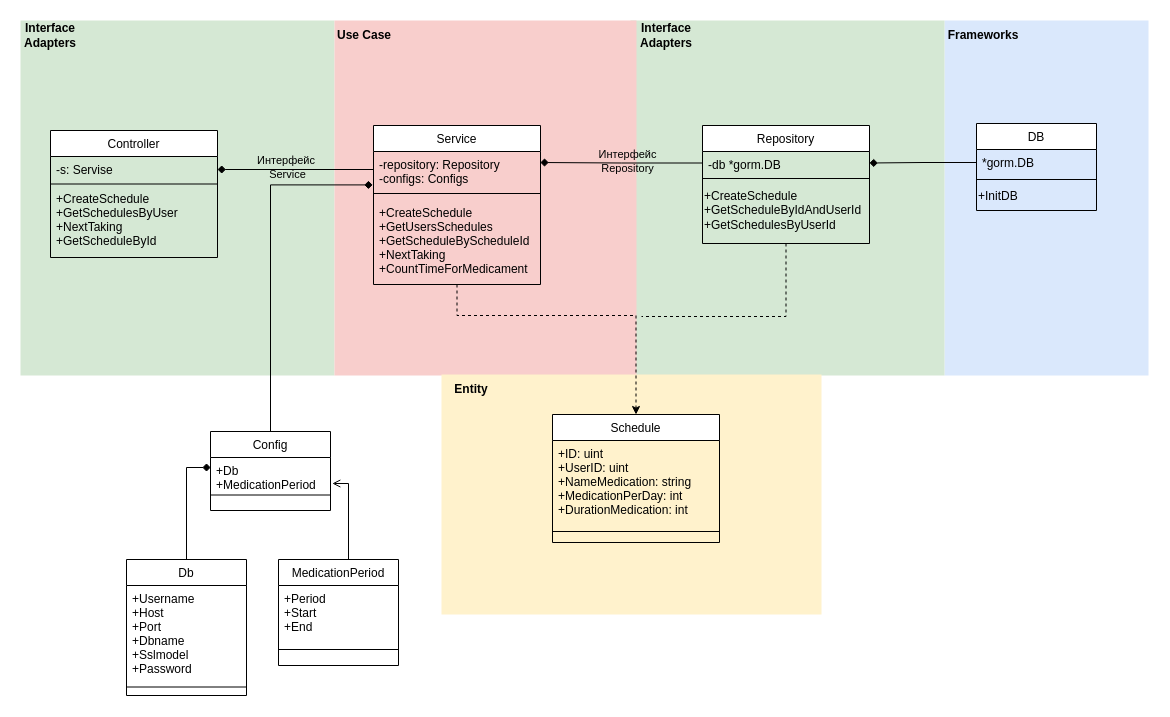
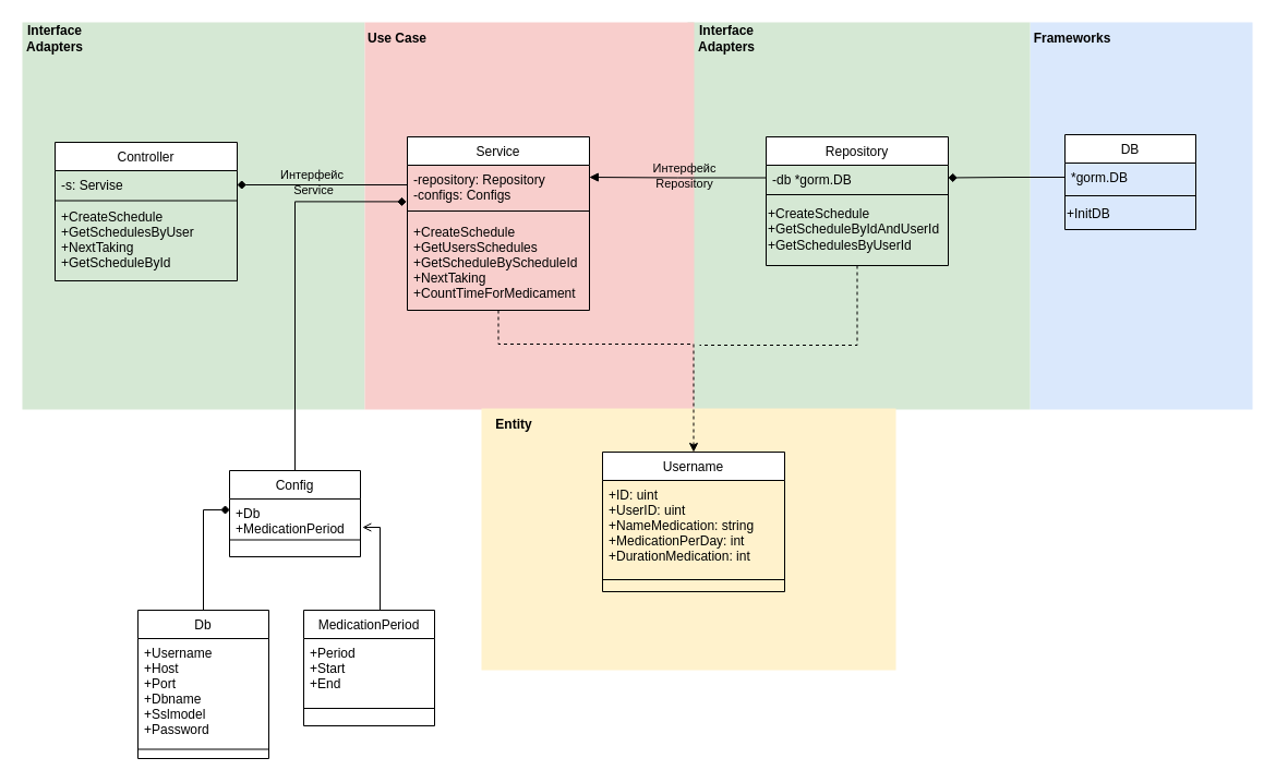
  <mxCell id="0" />
  <mxCell id="1" parent="0" />
  <mxCell id="2" value="" style="rounded=0;whiteSpace=wrap;html=1;fillColor=#dae8fc;strokeColor=none;" parent="1" vertex="1"><mxGeometry x="944" width="204" height="355" as="geometry" y="20" /></mxCell>
  <mxCell id="3" value="DB" style="swimlane;fontStyle=0;align=center;verticalAlign=top;childLayout=stackLayout;horizontal=1;startSize=26;horizontalStack=0;resizeParent=1;resizeLast=0;collapsible=1;marginBottom=0;rounded=0;shadow=0;strokeWidth=1;labelBackgroundColor=none;" parent="1" vertex="1"><mxGeometry x="976" y="123" width="120" height="87" as="geometry"><mxRectangle x="340" y="380" width="170" height="26" as="alternateBounds" /></mxGeometry></mxCell>
  <mxCell id="4" value="*gorm.DB" style="text;align=left;verticalAlign=top;spacingLeft=4;spacingRight=4;overflow=hidden;rotatable=0;points=[[0,0.5],[1,0.5]];portConstraint=eastwest;labelBackgroundColor=none;rounded=0;" parent="3" vertex="1"><mxGeometry y="26" width="120" height="26" as="geometry" /></mxCell>
  <mxCell id="5" value="" style="line;html=1;strokeWidth=1;align=left;verticalAlign=middle;spacingTop=-1;spacingLeft=3;spacingRight=3;rotatable=0;labelPosition=right;points=[];portConstraint=eastwest;labelBackgroundColor=none;rounded=0;" parent="3" vertex="1"><mxGeometry y="52" width="120" height="8" as="geometry" /></mxCell>
  <mxCell id="6" value="+InitDB" style="text;html=1;align=left;verticalAlign=middle;resizable=0;points=[];autosize=1;strokeColor=none;fillColor=none;labelBackgroundColor=none;rounded=0;" parent="3" vertex="1"><mxGeometry y="60" width="120" height="26" as="geometry" /></mxCell>
  <mxCell id="7" value="" style="rounded=0;whiteSpace=wrap;html=1;strokeColor=none;fillColor=#d5e8d4;" parent="1" vertex="1"><mxGeometry x="630" width="314" height="355" as="geometry" y="20" /></mxCell>
  <mxCell id="8" value="" style="rounded=0;whiteSpace=wrap;html=1;strokeColor=none;fillColor=#d5e8d4;" parent="1" vertex="1"><mxGeometry width="314" height="355" as="geometry" x="20" y="20" /></mxCell>
  <mxCell id="9" value="" style="rounded=0;whiteSpace=wrap;html=1;fillColor=#f8cecc;strokeColor=none;" parent="1" vertex="1"><mxGeometry x="334" width="302" height="355" as="geometry" y="20" /></mxCell>
  <mxCell id="10" value="" style="rounded=0;whiteSpace=wrap;html=1;strokeWidth=2;strokeColor=none;fillStyle=auto;fillColor=#fff2cc;" parent="1" vertex="1"><mxGeometry x="441" y="374" width="380" height="240" as="geometry" /></mxCell>
  <mxCell id="11" style="edgeStyle=orthogonalEdgeStyle;rounded=0;orthogonalLoop=1;jettySize=auto;html=1;endArrow=none;startFill=0;dashed=1;labelBackgroundColor=none;fontColor=default;exitX=0.5;exitY=1;exitDx=0;exitDy=0;" parent="1" source="12" edge="1"><mxGeometry relative="1" as="geometry"><mxPoint x="641" y="316" as="targetPoint" /><mxPoint x="743.3" y="278" as="sourcePoint" /><Array as="points"><mxPoint x="786" y="316" /></Array></mxGeometry></mxCell>
  <mxCell id="12" value="Repository" style="swimlane;fontStyle=0;align=center;verticalAlign=top;childLayout=stackLayout;horizontal=1;startSize=26;horizontalStack=0;resizeParent=1;resizeLast=0;collapsible=1;marginBottom=0;rounded=0;shadow=0;strokeWidth=1;labelBackgroundColor=none;" parent="1" vertex="1"><mxGeometry x="702" y="125" width="167" height="118" as="geometry"><mxRectangle x="230" y="140" width="160" height="26" as="alternateBounds" /></mxGeometry></mxCell>
  <mxCell id="13" value="-db *gorm.DB" style="text;align=left;verticalAlign=top;spacingLeft=4;spacingRight=4;overflow=hidden;rotatable=0;points=[[0,0.5],[1,0.5]];portConstraint=eastwest;labelBackgroundColor=none;rounded=0;" parent="12" vertex="1"><mxGeometry y="26" width="167" height="23" as="geometry" /></mxCell>
  <mxCell id="14" value="" style="line;html=1;strokeWidth=1;align=left;verticalAlign=middle;spacingTop=-1;spacingLeft=3;spacingRight=3;rotatable=0;labelPosition=right;points=[];portConstraint=eastwest;labelBackgroundColor=none;rounded=0;" parent="12" vertex="1"><mxGeometry y="49" width="167" height="8" as="geometry" /></mxCell>
  <mxCell id="15" value="+CreateSchedule&lt;br&gt;+GetScheduleByIdAndUserId&lt;div&gt;+GetSchedulesByUserId&lt;/div&gt;" style="text;html=1;align=left;verticalAlign=middle;resizable=0;points=[];autosize=1;strokeColor=none;fillColor=none;labelBackgroundColor=none;rounded=0;" parent="12" vertex="1"><mxGeometry y="57" width="167" height="55" as="geometry" /></mxCell>
  <mxCell id="16" value="Controller" style="swimlane;fontStyle=0;align=center;verticalAlign=top;childLayout=stackLayout;horizontal=1;startSize=26;horizontalStack=0;resizeParent=1;resizeLast=0;collapsible=1;marginBottom=0;rounded=0;shadow=0;strokeWidth=1;labelBackgroundColor=none;" parent="1" vertex="1"><mxGeometry x="50" y="130" width="167" height="127" as="geometry"><mxRectangle x="130" y="380" width="160" height="26" as="alternateBounds" /></mxGeometry></mxCell>
  <mxCell id="17" value="-s: Servise" style="text;align=left;verticalAlign=top;spacingLeft=4;spacingRight=4;overflow=hidden;rotatable=0;points=[[0,0.5],[1,0.5]];portConstraint=eastwest;labelBackgroundColor=none;rounded=0;" parent="16" vertex="1"><mxGeometry y="26" width="167" height="26" as="geometry" /></mxCell>
  <mxCell id="18" value="" style="line;html=1;strokeWidth=1;align=left;verticalAlign=middle;spacingTop=-1;spacingLeft=3;spacingRight=3;rotatable=0;labelPosition=right;points=[];portConstraint=eastwest;labelBackgroundColor=none;rounded=0;" parent="16" vertex="1"><mxGeometry y="52" width="167" height="3" as="geometry" /></mxCell>
  <mxCell id="19" value="+CreateSchedule&#10;+GetSchedulesByUser&#10;+NextTaking &#10;+GetScheduleById" style="text;align=left;verticalAlign=top;spacingLeft=4;spacingRight=4;overflow=hidden;rotatable=0;points=[[0,0.5],[1,0.5]];portConstraint=eastwest;fontStyle=0;labelBackgroundColor=none;rounded=0;" parent="16" vertex="1"><mxGeometry y="55" width="167" height="69" as="geometry" /></mxCell>
  <mxCell id="20" value="Service" style="swimlane;fontStyle=0;align=center;verticalAlign=top;childLayout=stackLayout;horizontal=1;startSize=26;horizontalStack=0;resizeParent=1;resizeLast=0;collapsible=1;marginBottom=0;rounded=0;shadow=0;strokeWidth=1;labelBackgroundColor=none;" parent="1" vertex="1"><mxGeometry x="373" y="125" width="167" height="159" as="geometry"><mxRectangle x="550" y="140" width="160" height="26" as="alternateBounds" /></mxGeometry></mxCell>
  <mxCell id="21" value="-repository: Repository&#10;-configs: Configs" style="text;align=left;verticalAlign=top;spacingLeft=4;spacingRight=4;overflow=hidden;rotatable=0;points=[[0,0.5],[1,0.5]];portConstraint=eastwest;labelBackgroundColor=none;rounded=0;" parent="20" vertex="1"><mxGeometry y="26" width="167" height="36" as="geometry" /></mxCell>
  <mxCell id="22" value="" style="line;html=1;strokeWidth=1;align=left;verticalAlign=middle;spacingTop=-1;spacingLeft=3;spacingRight=3;rotatable=0;labelPosition=right;points=[];portConstraint=eastwest;labelBackgroundColor=none;rounded=0;" parent="20" vertex="1"><mxGeometry y="62" width="167" height="12" as="geometry" /></mxCell>
  <mxCell id="23" value="+CreateSchedule&#10;+GetUsersSchedules&#10;+GetScheduleByScheduleId&#10;+NextTaking&#10;+CountTimeForMedicament" style="text;align=left;verticalAlign=top;spacingLeft=4;spacingRight=4;overflow=hidden;rotatable=0;points=[[0,0.5],[1,0.5]];portConstraint=eastwest;labelBackgroundColor=none;rounded=0;" parent="20" vertex="1"><mxGeometry y="74" width="167" height="76" as="geometry" /></mxCell>
- <mxCell id="24" value="Schedule" style="swimlane;fontStyle=0;align=center;verticalAlign=top;childLayout=stackLayout;horizontal=1;startSize=26;horizontalStack=0;resizeParent=1;resizeLast=0;collapsible=1;marginBottom=0;rounded=0;shadow=0;strokeWidth=1;labelBackgroundColor=default;swimlaneLine=1;glass=0;fillStyle=auto;labelBorderColor=none;" parent="1" vertex="1"><mxGeometry x="552" y="414" width="167" height="128" as="geometry"><mxRectangle x="556" y="391" width="160" height="26" as="alternateBounds" /></mxGeometry></mxCell>
+ <mxCell id="24" value="Username" style="swimlane;fontStyle=0;align=center;verticalAlign=top;childLayout=stackLayout;horizontal=1;startSize=26;horizontalStack=0;resizeParent=1;resizeLast=0;collapsible=1;marginBottom=0;rounded=0;shadow=0;strokeWidth=1;labelBackgroundColor=default;swimlaneLine=1;glass=0;fillStyle=auto;labelBorderColor=none;" parent="1" vertex="1"><mxGeometry x="552" y="414" width="167" height="128" as="geometry"><mxRectangle x="556" y="391" width="160" height="26" as="alternateBounds" /></mxGeometry></mxCell>
  <mxCell id="25" value="+ID: uint&#10;+UserID: uint   &#10;+NameMedication: string  &#10;+MedicationPerDay: int &#10;+DurationMedication: int" style="text;align=left;verticalAlign=top;spacingLeft=4;spacingRight=4;overflow=hidden;rotatable=0;points=[[0,0.5],[1,0.5]];portConstraint=eastwest;labelBackgroundColor=none;rounded=0;" parent="24" vertex="1"><mxGeometry y="26" width="167" height="80" as="geometry" /></mxCell>
  <mxCell id="26" value="" style="line;html=1;strokeWidth=1;align=left;verticalAlign=middle;spacingTop=-1;spacingLeft=3;spacingRight=3;rotatable=0;labelPosition=right;points=[];portConstraint=eastwest;labelBackgroundColor=none;rounded=0;textShadow=0;labelBorderColor=none;" parent="24" vertex="1"><mxGeometry y="106" width="167" height="22" as="geometry" /></mxCell>
  <mxCell id="27" style="edgeStyle=orthogonalEdgeStyle;rounded=0;orthogonalLoop=1;jettySize=auto;html=1;entryX=0.5;entryY=0;entryDx=0;entryDy=0;dashed=1;labelBackgroundColor=none;fontColor=default;exitX=0.5;exitY=1;exitDx=0;exitDy=0;" parent="1" source="20" target="24" edge="1"><mxGeometry relative="1" as="geometry"><mxPoint x="419" y="275" as="sourcePoint" /><Array as="points"><mxPoint x="457" y="315" /><mxPoint x="636" y="315" /></Array></mxGeometry></mxCell>
  <mxCell id="28" value="Config" style="swimlane;fontStyle=0;align=center;verticalAlign=top;childLayout=stackLayout;horizontal=1;startSize=26;horizontalStack=0;resizeParent=1;resizeLast=0;collapsible=1;marginBottom=0;rounded=0;shadow=0;strokeWidth=1;labelBackgroundColor=none;" parent="1" vertex="1"><mxGeometry x="210" y="431" width="120" height="79" as="geometry"><mxRectangle x="230" y="140" width="160" height="26" as="alternateBounds" /></mxGeometry></mxCell>
  <mxCell id="29" value="+Db&#10;+MedicationPeriod" style="text;align=left;verticalAlign=top;spacingLeft=4;spacingRight=4;overflow=hidden;rotatable=0;points=[[0,0.5],[1,0.5]];portConstraint=eastwest;labelBackgroundColor=none;rounded=0;" parent="28" vertex="1"><mxGeometry y="26" width="120" height="36" as="geometry" /></mxCell>
  <mxCell id="30" value="" style="line;html=1;strokeWidth=1;align=left;verticalAlign=middle;spacingTop=-1;spacingLeft=3;spacingRight=3;rotatable=0;labelPosition=right;points=[];portConstraint=eastwest;labelBackgroundColor=none;rounded=0;" parent="28" vertex="1"><mxGeometry y="62" width="120" height="3" as="geometry" /></mxCell>
  <mxCell id="31" value="Db" style="swimlane;fontStyle=0;align=center;verticalAlign=top;childLayout=stackLayout;horizontal=1;startSize=26;horizontalStack=0;resizeParent=1;resizeLast=0;collapsible=1;marginBottom=0;rounded=0;shadow=0;strokeWidth=1;labelBackgroundColor=none;" parent="1" vertex="1"><mxGeometry x="126" y="559" width="120" height="136" as="geometry"><mxRectangle x="230" y="140" width="160" height="26" as="alternateBounds" /></mxGeometry></mxCell>
  <mxCell id="32" value="+Username &#10;+Host     &#10;+Port     &#10;+Dbname   &#10;+Sslmodel &#10;+Password " style="text;align=left;verticalAlign=top;spacingLeft=4;spacingRight=4;overflow=hidden;rotatable=0;points=[[0,0.5],[1,0.5]];portConstraint=eastwest;labelBackgroundColor=none;rounded=0;" parent="31" vertex="1"><mxGeometry y="26" width="120" height="97" as="geometry" /></mxCell>
  <mxCell id="33" value="" style="line;html=1;strokeWidth=1;align=left;verticalAlign=middle;spacingTop=-1;spacingLeft=3;spacingRight=3;rotatable=0;labelPosition=right;points=[];portConstraint=eastwest;labelBackgroundColor=none;rounded=0;" parent="31" vertex="1"><mxGeometry y="123" width="120" height="9" as="geometry" /></mxCell>
  <mxCell id="34" value="MedicationPeriod" style="swimlane;fontStyle=0;align=center;verticalAlign=top;childLayout=stackLayout;horizontal=1;startSize=26;horizontalStack=0;resizeParent=1;resizeLast=0;collapsible=1;marginBottom=0;rounded=0;shadow=0;strokeWidth=1;labelBackgroundColor=none;" parent="1" vertex="1"><mxGeometry x="278" y="559" width="120" height="106" as="geometry"><mxRectangle x="230" y="140" width="160" height="26" as="alternateBounds" /></mxGeometry></mxCell>
  <mxCell id="35" value="+Period &#10;+Start   &#10;+End  &#10;&#10;" style="text;align=left;verticalAlign=top;spacingLeft=4;spacingRight=4;overflow=hidden;rotatable=0;points=[[0,0.5],[1,0.5]];portConstraint=eastwest;labelBackgroundColor=none;rounded=0;" parent="34" vertex="1"><mxGeometry y="26" width="120" height="53" as="geometry" /></mxCell>
  <mxCell id="36" value="" style="line;html=1;strokeWidth=1;align=left;verticalAlign=middle;spacingTop=-1;spacingLeft=3;spacingRight=3;rotatable=0;labelPosition=right;points=[];portConstraint=eastwest;labelBackgroundColor=none;rounded=0;" parent="34" vertex="1"><mxGeometry y="79" width="120" height="22" as="geometry" /></mxCell>
  <mxCell id="37" style="edgeStyle=orthogonalEdgeStyle;rounded=0;orthogonalLoop=1;jettySize=auto;html=1;endArrow=diamond;endFill=1;labelBackgroundColor=none;fontColor=default;" parent="1" source="21" target="17" edge="1"><mxGeometry relative="1" as="geometry" /></mxCell>
  <mxCell id="38" value="&lt;span style=&quot;&quot;&gt;Интерфейс&amp;nbsp;&lt;/span&gt;&lt;div style=&quot;&quot;&gt;Service&lt;/div&gt;" style="edgeLabel;html=1;align=center;verticalAlign=middle;resizable=0;points=[];labelBackgroundColor=none;rounded=0;" parent="37" vertex="1" connectable="0"><mxGeometry x="0.119" y="-3" relative="1" as="geometry"><mxPoint as="offset" /></mxGeometry></mxCell>
- <mxCell id="39" style="edgeStyle=orthogonalEdgeStyle;rounded=0;orthogonalLoop=1;jettySize=auto;html=1;exitX=0;exitY=0.5;exitDx=0;exitDy=0;endArrow=diamond;endFill=1;entryX=0.999;entryY=0.306;entryDx=0;entryDy=0;entryPerimeter=0;labelBackgroundColor=none;fontColor=default;" parent="1" source="13" target="21" edge="1"><mxGeometry relative="1" as="geometry"><mxPoint x="543" y="162" as="targetPoint" /></mxGeometry></mxCell>
+ <mxCell id="39" style="edgeStyle=orthogonalEdgeStyle;rounded=0;orthogonalLoop=1;jettySize=auto;html=1;exitX=0;exitY=0.5;exitDx=0;exitDy=0;endArrow=block;endFill=1;entryX=0.999;entryY=0.306;entryDx=0;entryDy=0;entryPerimeter=0;labelBackgroundColor=none;fontColor=default;" parent="1" source="13" target="21" edge="1"><mxGeometry relative="1" as="geometry"><mxPoint x="543" y="162" as="targetPoint" /></mxGeometry></mxCell>
  <mxCell id="40" value="Интерфейс&lt;div&gt;Repository&lt;/div&gt;" style="edgeLabel;html=1;align=center;verticalAlign=middle;resizable=0;points=[];labelBackgroundColor=none;rounded=0;" parent="39" vertex="1" connectable="0"><mxGeometry x="-0.063" y="-2" relative="1" as="geometry"><mxPoint as="offset" /></mxGeometry></mxCell>
  <mxCell id="41" style="edgeStyle=orthogonalEdgeStyle;rounded=0;orthogonalLoop=1;jettySize=auto;html=1;entryX=1;entryY=0.5;entryDx=0;entryDy=0;endArrow=diamond;endFill=1;labelBackgroundColor=none;fontColor=default;" parent="1" source="4" target="13" edge="1"><mxGeometry relative="1" as="geometry"><mxPoint x="876" y="164" as="targetPoint" /></mxGeometry></mxCell>
  <mxCell id="42" style="edgeStyle=orthogonalEdgeStyle;rounded=0;orthogonalLoop=1;jettySize=auto;html=1;entryX=-0.005;entryY=0.928;entryDx=0;entryDy=0;entryPerimeter=0;endArrow=diamond;endFill=1;labelBackgroundColor=none;fontColor=default;" parent="1" source="28" target="21" edge="1"><mxGeometry relative="1" as="geometry" /></mxCell>
  <mxCell id="43" style="edgeStyle=orthogonalEdgeStyle;rounded=0;orthogonalLoop=1;jettySize=auto;html=1;entryX=1.015;entryY=0.722;entryDx=0;entryDy=0;entryPerimeter=0;endArrow=open;endFill=1;labelBackgroundColor=none;fontColor=default;" parent="1" source="34" target="29" edge="1"><mxGeometry relative="1" as="geometry"><Array as="points"><mxPoint x="348" y="483" /></Array></mxGeometry></mxCell>
  <mxCell id="44" style="edgeStyle=orthogonalEdgeStyle;rounded=0;orthogonalLoop=1;jettySize=auto;html=1;entryX=0.002;entryY=0.278;entryDx=0;entryDy=0;entryPerimeter=0;endArrow=diamond;endFill=1;labelBackgroundColor=none;fontColor=default;" parent="1" source="31" target="29" edge="1"><mxGeometry relative="1" as="geometry" /></mxCell>
  <mxCell id="45" value="&lt;b&gt;Entity&lt;/b&gt;" style="text;html=1;align=center;verticalAlign=middle;whiteSpace=wrap;rounded=0;" parent="1" vertex="1"><mxGeometry x="441" y="374" width="60" height="30" as="geometry" /></mxCell>
  <mxCell id="46" value="Use Case" style="text;html=1;align=center;verticalAlign=middle;whiteSpace=wrap;rounded=0;fontStyle=1" parent="1" vertex="1"><mxGeometry x="334" width="60" height="30" as="geometry" y="20" /></mxCell>
  <mxCell id="47" value="Interface Adapters" style="text;html=1;align=center;verticalAlign=middle;whiteSpace=wrap;rounded=0;fontStyle=1" parent="1" vertex="1"><mxGeometry width="60" height="30" as="geometry" x="20" y="20" /></mxCell>
  <mxCell id="48" value="Interface Adapters" style="text;html=1;align=center;verticalAlign=middle;whiteSpace=wrap;rounded=0;fontStyle=1" parent="1" vertex="1"><mxGeometry x="636" width="60" height="30" as="geometry" y="20" /></mxCell>
  <mxCell id="49" value="Frameworks" style="text;html=1;align=center;verticalAlign=middle;whiteSpace=wrap;rounded=0;fontStyle=1" parent="1" vertex="1"><mxGeometry x="953" width="60" height="30" as="geometry" y="20" /></mxCell>
